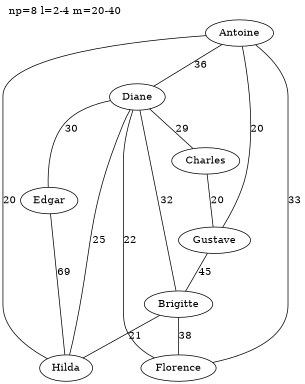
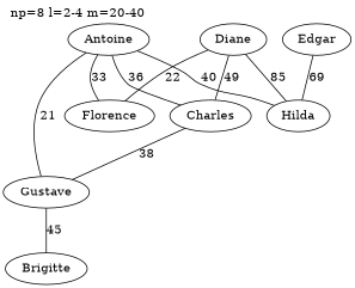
  graph {
    label="np=8 l=2-4 m=20-40"
    labeljust=l
    labelloc=t
    Antoine
    Hilda
    Charles
    Gustave
    Florence
    Brigitte
    Diane
    Edgar
-   Antoine -- Hilda [label=20]
-   Antoine -- Diane [label=36]
-   Antoine -- Gustave [label=20]
+   Antoine -- Hilda [label=40]
+   Antoine -- Charles [label=36]
+   Antoine -- Gustave [label=21]
    Antoine -- Florence [label=33]
-   Charles -- Gustave [label=20]
+   Charles -- Gustave [label=38]
    Gustave -- Brigitte [label=45]
-   Brigitte -- Hilda [label=21]
-   Brigitte -- Florence [label=38]
-   Diane -- Hilda [label=25]
-   Diane -- Charles [label=29]
+   Diane -- Hilda [label=85]
+   Diane -- Charles [label=49]
    Diane -- Florence [label=22]
-   Diane -- Brigitte [label=32]
-   Diane -- Edgar [label=30]
    Edgar -- Hilda [label=69]
  }
